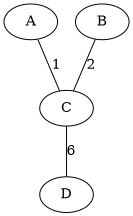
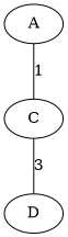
  graph {
    n1 [label=A]
    n2 [label=C]
-   n3 [label=B]
    n4 [label=D]
    n1 -- n2 [label=1]
-   n2 -- n4 [label=6]
-   n3 -- n2 [label=2]
+   n2 -- n4 [label=3]
  }
